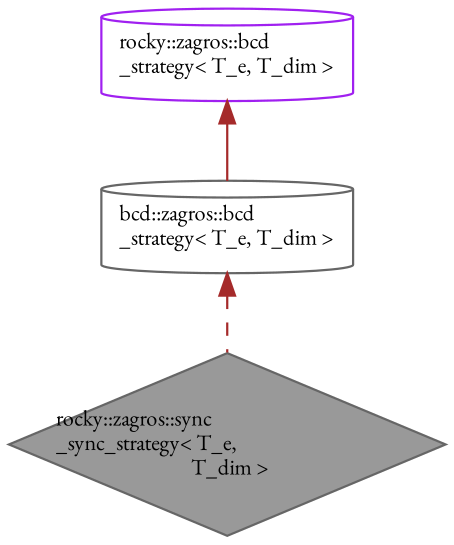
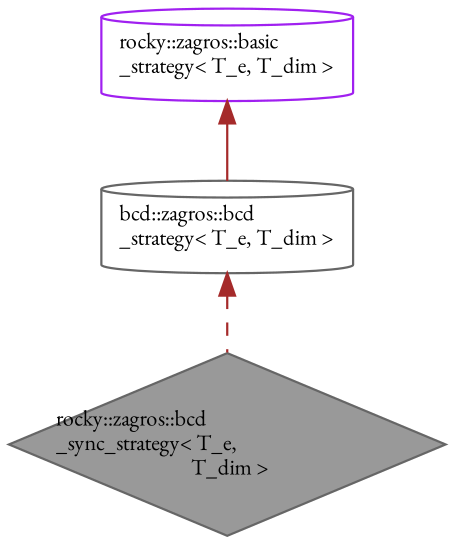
  digraph {
    fontname="EB Garamond"
    node [color=gray40 fillcolor=white fontname="EB Garamond" fontsize=10 shape=cylinder style=filled]
    edge [color=brown dir=back fontname="EB Garamond" fontsize=10 labelfontname=Helvetica labelfontsize=10]
-   n1 [fillcolor=grey60 fontcolor=black height=0.2 label="rocky::zagros::sync\l_sync_strategy\< T_e,\l T_dim \>" shape=diamond width=0.4]
+   n1 [fillcolor=grey60 fontcolor=black height=0.2 label="rocky::zagros::bcd\l_sync_strategy\< T_e,\l T_dim \>" shape=diamond width=0.4]
    n2 [height=0.2 label="bcd::zagros::bcd\l_strategy\< T_e, T_dim \>" width=0.4]
-   n3 [color=purple height=0.2 label="rocky::zagros::bcd\l_strategy\< T_e, T_dim \>" width=0.4]
+   n3 [color=purple height=0.2 label="rocky::zagros::basic\l_strategy\< T_e, T_dim \>" width=0.4]
    n2 -> n1 [style=dashed]
    n3 -> n2 [style=solid]
  }
